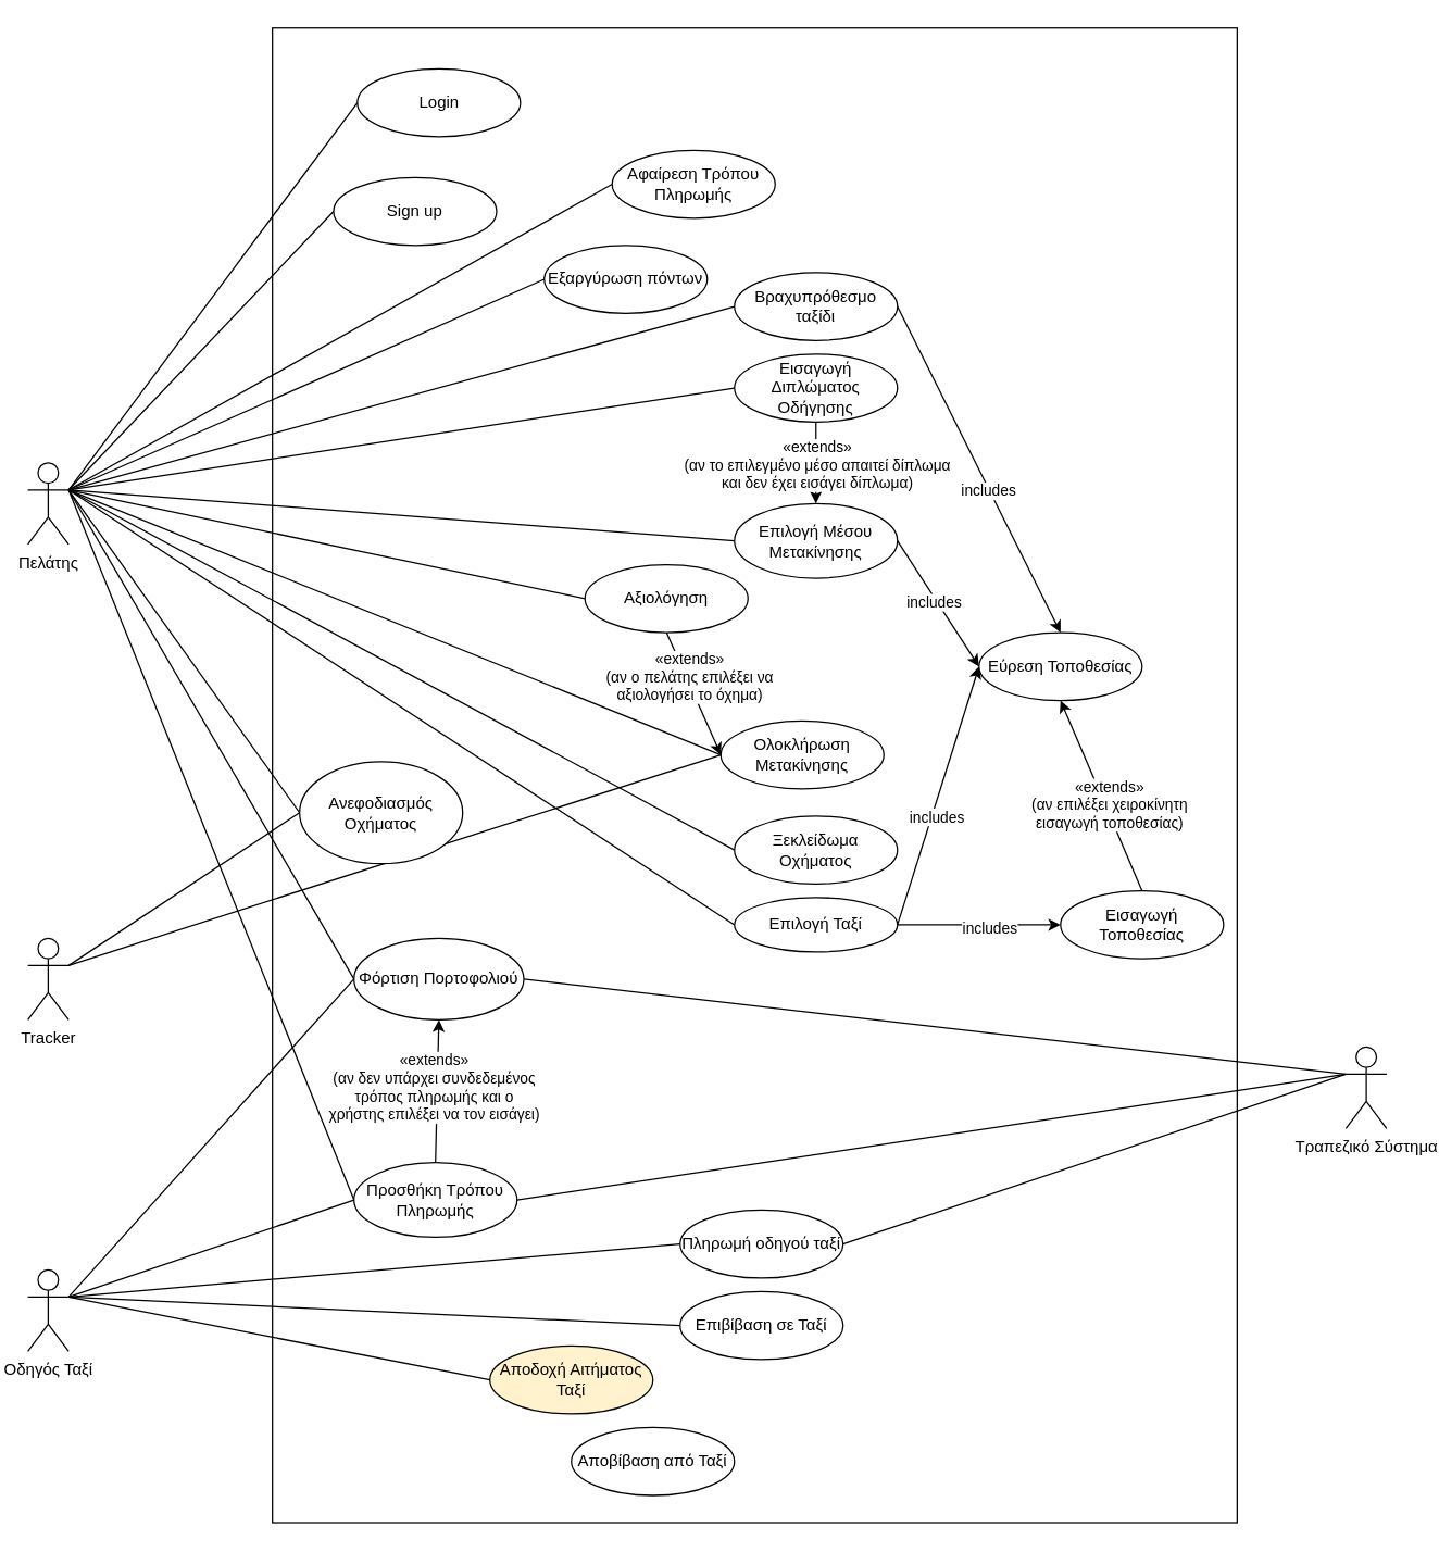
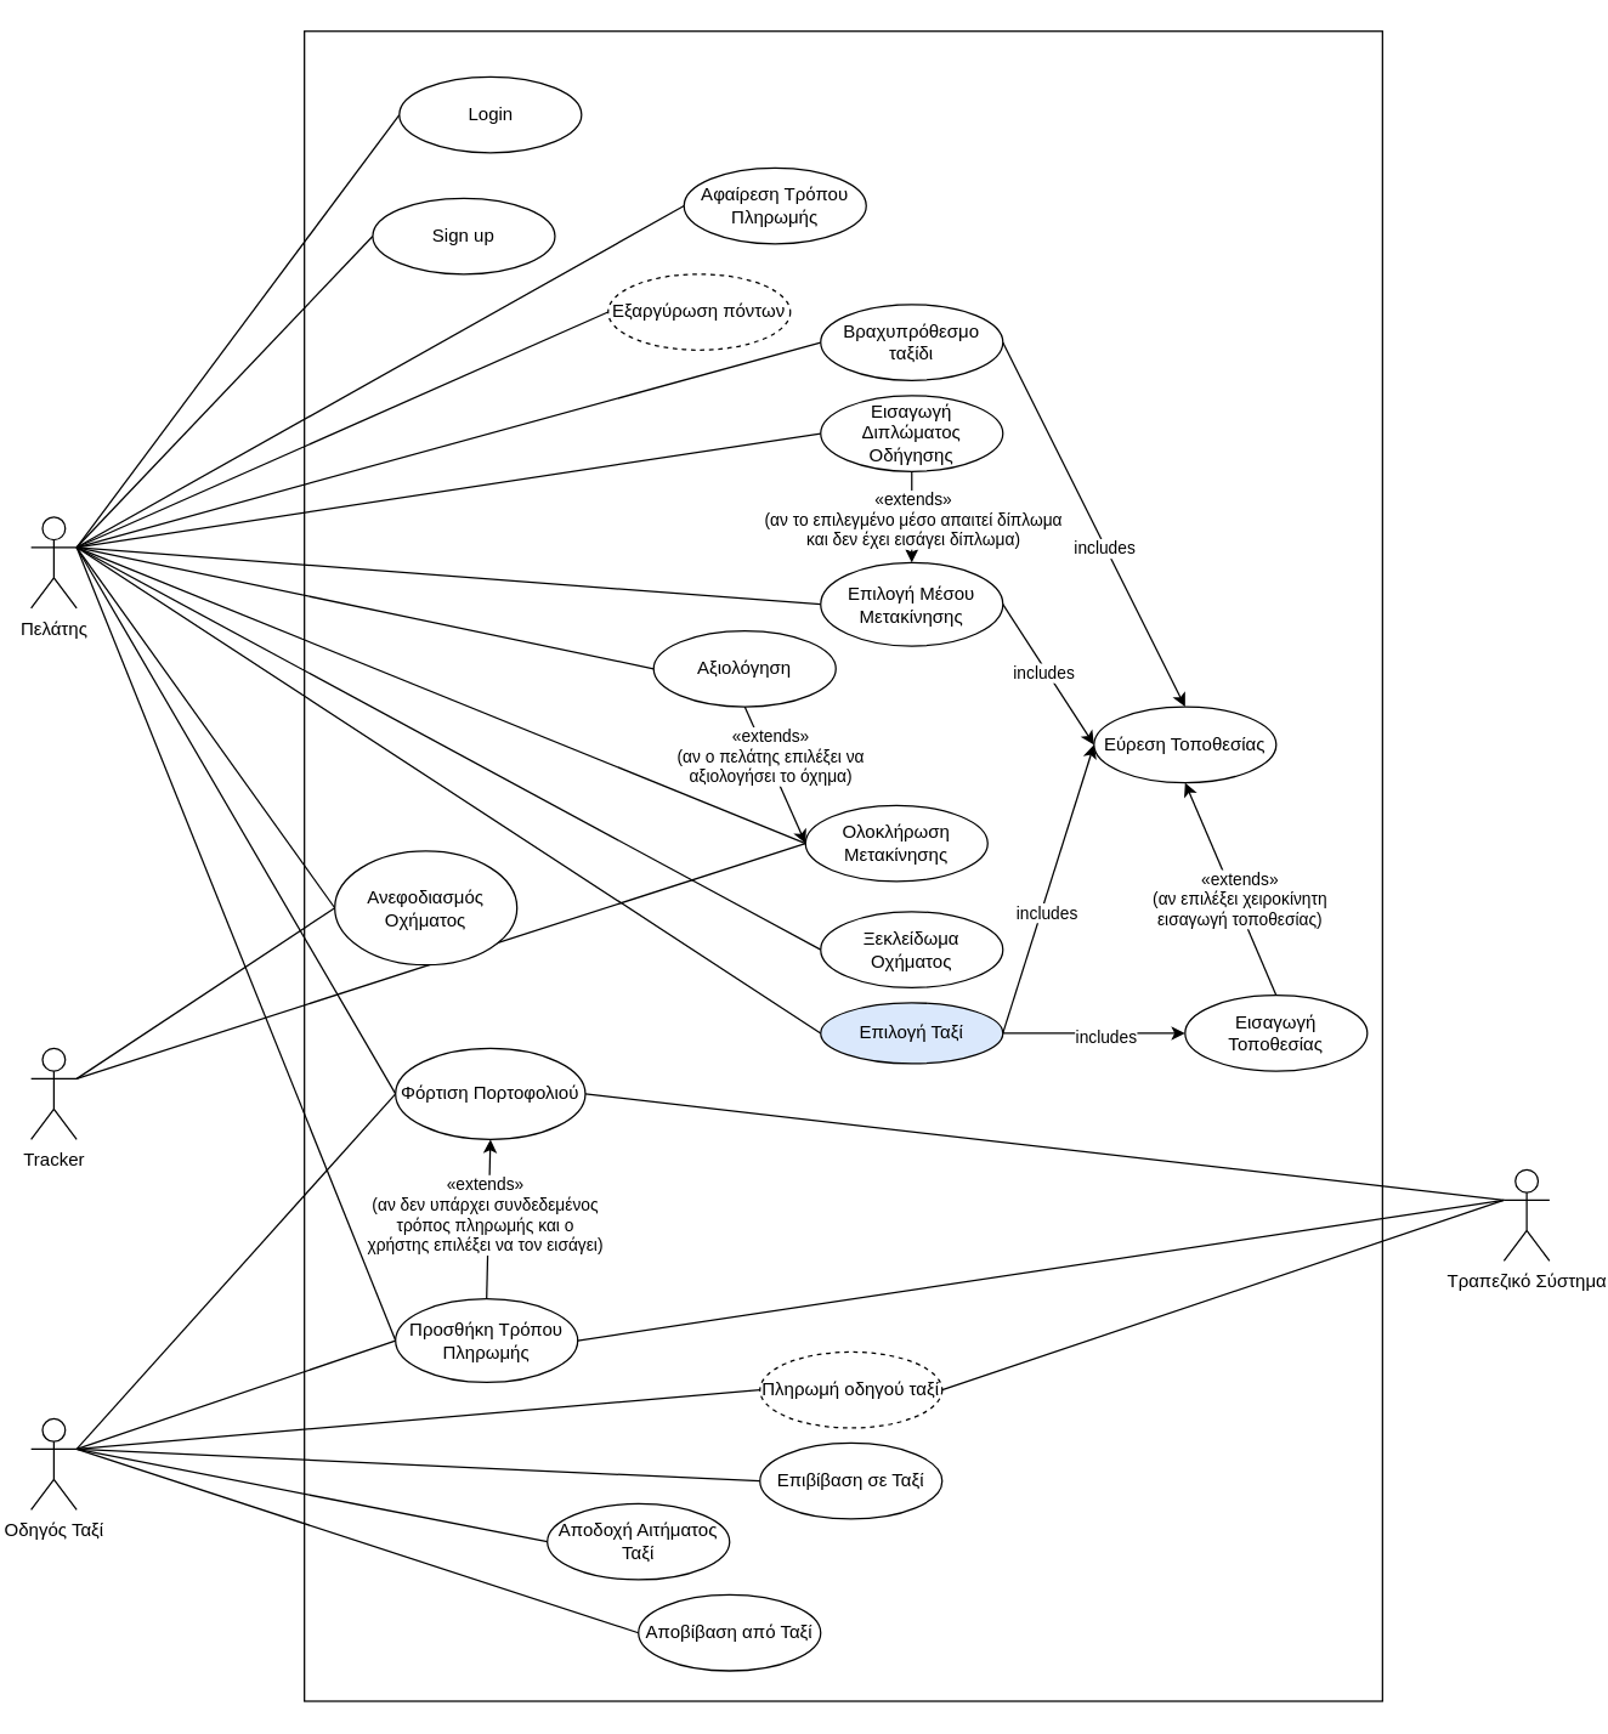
  <mxCell id="0" />
  <mxCell id="1" parent="0" />
  <mxCell id="2" value="" style="rounded=0;whiteSpace=wrap;html=1;gradientColor=default;fillColor=none;" vertex="1" parent="1"><mxGeometry x="200" y="20" width="710" height="1100" as="geometry" /></mxCell>
  <mxCell id="3" style="rounded=0;orthogonalLoop=1;jettySize=auto;html=1;exitX=1;exitY=0.333;exitDx=0;exitDy=0;exitPerimeter=0;entryX=0;entryY=0.5;entryDx=0;entryDy=0;endArrow=none;endFill=0;" parent="1" source="9" target="49" edge="1"><mxGeometry relative="1" as="geometry" /></mxCell>
  <mxCell id="4" style="rounded=0;orthogonalLoop=1;jettySize=auto;html=1;exitX=1;exitY=0.333;exitDx=0;exitDy=0;exitPerimeter=0;entryX=0;entryY=0.5;entryDx=0;entryDy=0;endArrow=none;endFill=0;" parent="1" source="9" target="51" edge="1"><mxGeometry relative="1" as="geometry" /></mxCell>
+ <mxCell id="5" style="rounded=0;orthogonalLoop=1;jettySize=auto;html=1;exitX=1;exitY=0.333;exitDx=0;exitDy=0;exitPerimeter=0;entryX=0;entryY=0.5;entryDx=0;entryDy=0;endArrow=none;endFill=0;" parent="1" source="9" target="50" edge="1"><mxGeometry relative="1" as="geometry" /></mxCell>
  <mxCell id="6" style="rounded=0;orthogonalLoop=1;jettySize=auto;html=1;exitX=1;exitY=0.333;exitDx=0;exitDy=0;exitPerimeter=0;entryX=0;entryY=0.5;entryDx=0;entryDy=0;endArrow=none;endFill=0;" parent="1" source="9" target="43" edge="1"><mxGeometry relative="1" as="geometry" /></mxCell>
  <mxCell id="7" style="rounded=0;orthogonalLoop=1;jettySize=auto;html=1;exitX=1;exitY=0.333;exitDx=0;exitDy=0;exitPerimeter=0;entryX=0;entryY=0.5;entryDx=0;entryDy=0;endArrow=none;endFill=0;" parent="1" source="9" target="36" edge="1"><mxGeometry relative="1" as="geometry" /></mxCell>
  <mxCell id="8" style="rounded=0;orthogonalLoop=1;jettySize=auto;html=1;exitX=1;exitY=0.333;exitDx=0;exitDy=0;exitPerimeter=0;entryX=0;entryY=0.5;entryDx=0;entryDy=0;endArrow=none;endFill=0;" edge="1" parent="1" source="9" target="65"><mxGeometry relative="1" as="geometry" /></mxCell>
  <mxCell id="9" value="Οδηγός Ταξί" style="shape=umlActor;verticalLabelPosition=bottom;verticalAlign=top;html=1;outlineConnect=0;" parent="1" vertex="1"><mxGeometry x="20" y="934" width="30" height="60" as="geometry" /></mxCell>
  <mxCell id="10" style="rounded=0;orthogonalLoop=1;jettySize=auto;html=1;exitX=1;exitY=0.333;exitDx=0;exitDy=0;exitPerimeter=0;entryX=0;entryY=0.5;entryDx=0;entryDy=0;endArrow=none;endFill=0;" parent="1" source="24" target="33" edge="1"><mxGeometry relative="1" as="geometry" /></mxCell>
  <mxCell id="11" style="rounded=0;orthogonalLoop=1;jettySize=auto;html=1;exitX=1;exitY=0.333;exitDx=0;exitDy=0;exitPerimeter=0;entryX=0;entryY=0.5;entryDx=0;entryDy=0;endArrow=none;endFill=0;" parent="1" source="24" target="30" edge="1"><mxGeometry relative="1" as="geometry" /></mxCell>
  <mxCell id="12" style="rounded=0;orthogonalLoop=1;jettySize=auto;html=1;exitX=1;exitY=0.333;exitDx=0;exitDy=0;exitPerimeter=0;entryX=0;entryY=0.5;entryDx=0;entryDy=0;endArrow=none;endFill=0;" parent="1" source="24" target="35" edge="1"><mxGeometry relative="1" as="geometry" /></mxCell>
  <mxCell id="13" style="rounded=0;orthogonalLoop=1;jettySize=auto;html=1;exitX=1;exitY=0.333;exitDx=0;exitDy=0;exitPerimeter=0;entryX=0;entryY=0.5;entryDx=0;entryDy=0;endArrow=none;endFill=0;" parent="1" source="24" target="34" edge="1"><mxGeometry relative="1" as="geometry" /></mxCell>
  <mxCell id="14" style="rounded=0;orthogonalLoop=1;jettySize=auto;html=1;exitX=1;exitY=0.333;exitDx=0;exitDy=0;exitPerimeter=0;entryX=0;entryY=0.5;entryDx=0;entryDy=0;endArrow=none;endFill=0;" parent="1" source="24" target="36" edge="1"><mxGeometry relative="1" as="geometry" /></mxCell>
  <mxCell id="15" style="rounded=0;orthogonalLoop=1;jettySize=auto;html=1;exitX=1;exitY=0.333;exitDx=0;exitDy=0;exitPerimeter=0;entryX=0;entryY=0.5;entryDx=0;entryDy=0;endArrow=none;endFill=0;" parent="1" source="24" target="43" edge="1"><mxGeometry relative="1" as="geometry" /></mxCell>
  <mxCell id="16" style="rounded=0;orthogonalLoop=1;jettySize=auto;html=1;exitX=1;exitY=0.333;exitDx=0;exitDy=0;exitPerimeter=0;entryX=0;entryY=0.5;entryDx=0;entryDy=0;endArrow=none;endFill=0;" parent="1" source="24" target="48" edge="1"><mxGeometry relative="1" as="geometry" /></mxCell>
  <mxCell id="17" style="rounded=0;orthogonalLoop=1;jettySize=auto;html=1;exitX=1;exitY=0.333;exitDx=0;exitDy=0;exitPerimeter=0;entryX=0;entryY=0.5;entryDx=0;entryDy=0;endArrow=none;endFill=0;" parent="1" source="24" target="54" edge="1"><mxGeometry relative="1" as="geometry" /></mxCell>
  <mxCell id="18" style="rounded=0;orthogonalLoop=1;jettySize=auto;html=1;exitX=1;exitY=0.333;exitDx=0;exitDy=0;exitPerimeter=0;entryX=0;entryY=0.5;entryDx=0;entryDy=0;endArrow=none;endFill=0;" parent="1" source="24" target="66" edge="1"><mxGeometry relative="1" as="geometry"><mxPoint x="390" y="235" as="targetPoint" /></mxGeometry></mxCell>
  <mxCell id="19" style="rounded=0;orthogonalLoop=1;jettySize=auto;html=1;exitX=1;exitY=0.333;exitDx=0;exitDy=0;exitPerimeter=0;entryX=0;entryY=0.5;entryDx=0;entryDy=0;endArrow=none;endFill=0;" edge="1" parent="1" source="24" target="62"><mxGeometry relative="1" as="geometry" /></mxCell>
  <mxCell id="20" style="rounded=0;orthogonalLoop=1;jettySize=auto;html=1;exitX=1;exitY=0.333;exitDx=0;exitDy=0;exitPerimeter=0;entryX=0;entryY=0.5;entryDx=0;entryDy=0;endArrow=none;endFill=0;" edge="1" parent="1" source="24" target="67"><mxGeometry relative="1" as="geometry"><mxPoint x="220" y="585" as="targetPoint" /></mxGeometry></mxCell>
  <mxCell id="21" style="rounded=0;orthogonalLoop=1;jettySize=auto;html=1;exitX=1;exitY=0.333;exitDx=0;exitDy=0;exitPerimeter=0;entryX=0;entryY=0.5;entryDx=0;entryDy=0;endArrow=none;endFill=0;" edge="1" parent="1" source="24" target="63"><mxGeometry relative="1" as="geometry" /></mxCell>
  <mxCell id="22" style="rounded=0;orthogonalLoop=1;jettySize=auto;html=1;exitX=1;exitY=0.333;exitDx=0;exitDy=0;exitPerimeter=0;entryX=0;entryY=0.5;entryDx=0;entryDy=0;endArrow=none;endFill=0;" edge="1" parent="1" source="24" target="64"><mxGeometry relative="1" as="geometry" /></mxCell>
  <mxCell id="23" style="rounded=0;orthogonalLoop=1;jettySize=auto;html=1;exitX=1;exitY=0.333;exitDx=0;exitDy=0;exitPerimeter=0;entryX=0;entryY=0.5;entryDx=0;entryDy=0;endArrow=none;endFill=0;" edge="1" parent="1" source="24" target="55"><mxGeometry relative="1" as="geometry" /></mxCell>
  <mxCell id="24" value="Πελάτης" style="shape=umlActor;verticalLabelPosition=bottom;verticalAlign=top;html=1;outlineConnect=0;" parent="1" vertex="1"><mxGeometry x="20" y="340" width="30" height="60" as="geometry" /></mxCell>
  <mxCell id="25" style="rounded=0;orthogonalLoop=1;jettySize=auto;html=1;exitX=1;exitY=0.333;exitDx=0;exitDy=0;exitPerimeter=0;entryX=0;entryY=0.5;entryDx=0;entryDy=0;endArrow=none;endFill=0;" parent="1" source="27" target="35" edge="1"><mxGeometry relative="1" as="geometry" /></mxCell>
  <mxCell id="26" style="rounded=0;orthogonalLoop=1;jettySize=auto;html=1;exitX=1;exitY=0.333;exitDx=0;exitDy=0;exitPerimeter=0;entryX=0;entryY=0.5;entryDx=0;entryDy=0;endArrow=none;endFill=0;" edge="1" parent="1" source="27" target="67"><mxGeometry relative="1" as="geometry" /></mxCell>
  <mxCell id="27" value="Tracker" style="shape=umlActor;verticalLabelPosition=bottom;verticalAlign=top;html=1;outlineConnect=0;" parent="1" vertex="1"><mxGeometry x="20" y="690" width="30" height="60" as="geometry" /></mxCell>
  <mxCell id="28" style="rounded=0;orthogonalLoop=1;jettySize=auto;html=1;exitX=1;exitY=0.5;exitDx=0;exitDy=0;entryX=0;entryY=0.5;entryDx=0;entryDy=0;" parent="1" source="30" target="56" edge="1"><mxGeometry relative="1" as="geometry" /></mxCell>
  <mxCell id="29" value="includes" style="edgeLabel;html=1;align=center;verticalAlign=middle;resizable=0;points=[];" parent="28" vertex="1" connectable="0"><mxGeometry x="-0.049" y="-2" relative="1" as="geometry"><mxPoint as="offset" /></mxGeometry></mxCell>
  <mxCell id="30" value="Επιλογή Μέσου Μετακίνησης" style="ellipse;whiteSpace=wrap;html=1;strokeWidth=1;" parent="1" vertex="1"><mxGeometry x="540" y="370" width="120" height="55" as="geometry" /></mxCell>
  <mxCell id="31" style="rounded=0;orthogonalLoop=1;jettySize=auto;html=1;exitX=0.5;exitY=1;exitDx=0;exitDy=0;entryX=0.5;entryY=0;entryDx=0;entryDy=0;" parent="1" source="33" target="30" edge="1"><mxGeometry relative="1" as="geometry" /></mxCell>
  <mxCell id="32" value="«extends»&lt;div&gt;(αν το επιλεγμένο μέσο απαιτεί δίπλωμα&lt;/div&gt;&lt;div&gt;και δεν έχει εισάγει δίπλωμα)&lt;/div&gt;" style="edgeLabel;html=1;align=center;verticalAlign=middle;resizable=0;points=[];" parent="31" vertex="1" connectable="0"><mxGeometry x="-0.294" y="2" relative="1" as="geometry"><mxPoint x="-2" y="10" as="offset" /></mxGeometry></mxCell>
  <mxCell id="33" value="Εισαγωγή Διπλώματος Οδήγησης" style="ellipse;whiteSpace=wrap;html=1;strokeWidth=1;" parent="1" vertex="1"><mxGeometry x="540" y="260" width="120" height="50" as="geometry" /></mxCell>
  <mxCell id="34" value="Ξεκλείδωμα Οχήματος" style="ellipse;whiteSpace=wrap;html=1;strokeWidth=1;" parent="1" vertex="1"><mxGeometry x="540" y="600" width="120" height="50" as="geometry" /></mxCell>
  <mxCell id="35" value="Ολοκλήρωση Μετακίνησης" style="ellipse;whiteSpace=wrap;html=1;perimeterSpacing=0;strokeWidth=1;" parent="1" vertex="1"><mxGeometry x="530" y="530" width="120" height="50" as="geometry" /></mxCell>
  <mxCell id="36" value="Προσθήκη Τρόπου Πληρωμής" style="ellipse;whiteSpace=wrap;html=1;strokeWidth=1;" parent="1" vertex="1"><mxGeometry y="855" width="120" height="55" as="geometry" x="260" /></mxCell>
  <mxCell id="37" style="rounded=0;orthogonalLoop=1;jettySize=auto;html=1;entryX=1;entryY=0.5;entryDx=0;entryDy=0;endArrow=none;endFill=0;exitX=0;exitY=0.333;exitDx=0;exitDy=0;exitPerimeter=0;" parent="1" source="40" target="36" edge="1"><mxGeometry relative="1" as="geometry"><mxPoint x="970" y="890" as="sourcePoint" /></mxGeometry></mxCell>
  <mxCell id="38" style="rounded=0;orthogonalLoop=1;jettySize=auto;html=1;exitX=0;exitY=0.333;exitDx=0;exitDy=0;exitPerimeter=0;entryX=1;entryY=0.5;entryDx=0;entryDy=0;startArrow=none;startFill=0;endArrow=none;endFill=0;" parent="1" source="40" target="43" edge="1"><mxGeometry relative="1" as="geometry" /></mxCell>
  <mxCell id="39" style="rounded=0;orthogonalLoop=1;jettySize=auto;html=1;exitX=0;exitY=0.333;exitDx=0;exitDy=0;exitPerimeter=0;entryX=1;entryY=0.5;entryDx=0;entryDy=0;endArrow=none;endFill=0;" edge="1" parent="1" source="40" target="65"><mxGeometry relative="1" as="geometry" /></mxCell>
  <mxCell id="40" value="Τραπεζικό Σύστημα" style="shape=umlActor;verticalLabelPosition=bottom;verticalAlign=top;html=1;outlineConnect=0;" parent="1" vertex="1"><mxGeometry x="990" y="770" width="30" height="60" as="geometry" /></mxCell>
  <mxCell id="41" style="rounded=0;orthogonalLoop=1;jettySize=auto;html=1;exitX=0.5;exitY=0;exitDx=0;exitDy=0;entryX=0.5;entryY=1;entryDx=0;entryDy=0;" parent="1" source="36" target="43" edge="1"><mxGeometry relative="1" as="geometry"><mxPoint x="420" y="270" as="targetPoint" /></mxGeometry></mxCell>
  <mxCell id="42" value="«extends»&lt;div&gt;(αν δεν υπάρχει συνδεδεμένος&lt;/div&gt;&lt;div&gt;τρόπος πληρωμής και ο&lt;/div&gt;&lt;div&gt;χρήστης επιλέξει να τον εισάγει)&lt;/div&gt;" style="edgeLabel;html=1;align=center;verticalAlign=middle;resizable=0;points=[];" parent="41" vertex="1" connectable="0"><mxGeometry x="0.053" y="3" relative="1" as="geometry"><mxPoint as="offset" /></mxGeometry></mxCell>
  <mxCell id="43" value="Φόρτιση Πορτοφολιού" style="ellipse;whiteSpace=wrap;html=1;strokeWidth=1;" parent="1" vertex="1"><mxGeometry y="690" width="125" height="60" as="geometry" x="260" /></mxCell>
  <mxCell id="44" style="rounded=0;orthogonalLoop=1;jettySize=auto;html=1;exitX=1;exitY=0.5;exitDx=0;exitDy=0;entryX=0;entryY=0.5;entryDx=0;entryDy=0;" parent="1" source="48" target="59" edge="1"><mxGeometry relative="1" as="geometry" /></mxCell>
  <mxCell id="45" value="includes" style="edgeLabel;html=1;align=center;verticalAlign=middle;resizable=0;points=[];" parent="44" vertex="1" connectable="0"><mxGeometry x="0.112" y="-2" relative="1" as="geometry"><mxPoint as="offset" /></mxGeometry></mxCell>
  <mxCell id="46" style="rounded=0;orthogonalLoop=1;jettySize=auto;html=1;exitX=1;exitY=0.5;exitDx=0;exitDy=0;entryX=0;entryY=0.5;entryDx=0;entryDy=0;" parent="1" source="48" target="56" edge="1"><mxGeometry relative="1" as="geometry" /></mxCell>
  <mxCell id="47" value="includes" style="edgeLabel;html=1;align=center;verticalAlign=middle;resizable=0;points=[];" parent="46" vertex="1" connectable="0"><mxGeometry x="-0.156" y="-3" relative="1" as="geometry"><mxPoint as="offset" /></mxGeometry></mxCell>
- <mxCell id="48" value="Επιλογή Ταξί" style="ellipse;whiteSpace=wrap;html=1;strokeWidth=1;" parent="1" vertex="1"><mxGeometry x="540" y="660" width="120" height="40" as="geometry" /></mxCell>
- <mxCell id="49" value="Αποδοχή Αιτήματος Ταξί" style="ellipse;whiteSpace=wrap;html=1;strokeWidth=1;fillColor=#fff2cc;" parent="1" vertex="1"><mxGeometry x="360" y="990" width="120" height="50" as="geometry" /></mxCell>
+ <mxCell id="48" value="Επιλογή Ταξί" style="ellipse;whiteSpace=wrap;html=1;strokeWidth=1;fillColor=#dae8fc;" parent="1" vertex="1"><mxGeometry x="540" y="660" width="120" height="40" as="geometry" /></mxCell>
+ <mxCell id="49" value="Αποδοχή Αιτήματος Ταξί" style="ellipse;whiteSpace=wrap;html=1;strokeWidth=1;" parent="1" vertex="1"><mxGeometry x="360" y="990" width="120" height="50" as="geometry" /></mxCell>
  <mxCell id="50" value="Αποβίβαση από Ταξί" style="ellipse;whiteSpace=wrap;html=1;strokeWidth=1;" parent="1" vertex="1"><mxGeometry x="420" y="1050" width="120" height="50" as="geometry" /></mxCell>
  <mxCell id="51" value="Επιβίβαση σε Ταξί" style="ellipse;whiteSpace=wrap;html=1;strokeWidth=1;" parent="1" vertex="1"><mxGeometry x="500" y="950" width="120" height="50" as="geometry" /></mxCell>
  <mxCell id="52" style="rounded=0;orthogonalLoop=1;jettySize=auto;html=1;exitX=1;exitY=0.5;exitDx=0;exitDy=0;entryX=0.5;entryY=0;entryDx=0;entryDy=0;" parent="1" source="54" target="56" edge="1"><mxGeometry relative="1" as="geometry" /></mxCell>
  <mxCell id="53" value="includes" style="edgeLabel;html=1;align=center;verticalAlign=middle;resizable=0;points=[];" parent="52" vertex="1" connectable="0"><mxGeometry x="0.123" y="-1" relative="1" as="geometry"><mxPoint as="offset" /></mxGeometry></mxCell>
  <mxCell id="54" value="Βραχυπρόθεσμο ταξίδι" style="ellipse;whiteSpace=wrap;html=1;strokeWidth=1;" parent="1" vertex="1"><mxGeometry x="540" y="200" width="120" height="50" as="geometry" /></mxCell>
  <mxCell id="55" value="Αφαίρεση Τρόπου Πληρωμής" style="ellipse;whiteSpace=wrap;html=1;" parent="1" vertex="1"><mxGeometry x="450" y="110" width="120" height="50" as="geometry" /></mxCell>
  <mxCell id="56" value="Εύρεση Τοποθεσίας" style="ellipse;whiteSpace=wrap;html=1;strokeWidth=1;" parent="1" vertex="1"><mxGeometry x="720" y="465" width="120" height="50" as="geometry" /></mxCell>
  <mxCell id="57" style="rounded=0;orthogonalLoop=1;jettySize=auto;html=1;exitX=0.5;exitY=0;exitDx=0;exitDy=0;entryX=0.5;entryY=1;entryDx=0;entryDy=0;" parent="1" source="59" target="56" edge="1"><mxGeometry relative="1" as="geometry"><mxPoint x="840" y="530" as="targetPoint" /></mxGeometry></mxCell>
  <mxCell id="58" value="«extends»&lt;div&gt;(αν επιλέξει χειροκίνητη&lt;/div&gt;&lt;div&gt;εισαγωγή τοποθεσίας)&lt;/div&gt;" style="edgeLabel;html=1;align=center;verticalAlign=middle;resizable=0;points=[];" parent="57" vertex="1" connectable="0"><mxGeometry x="-0.1" y="-3" relative="1" as="geometry"><mxPoint y="1" as="offset" /></mxGeometry></mxCell>
  <mxCell id="59" value="Εισαγωγή Τοποθεσίας" style="ellipse;whiteSpace=wrap;html=1;strokeWidth=1;" parent="1" vertex="1"><mxGeometry x="780" y="655" width="120" height="50" as="geometry" /></mxCell>
  <mxCell id="60" style="rounded=0;orthogonalLoop=1;jettySize=auto;html=1;exitX=0.5;exitY=1;exitDx=0;exitDy=0;entryX=0;entryY=0.5;entryDx=0;entryDy=0;" edge="1" parent="1" source="62" target="35"><mxGeometry relative="1" as="geometry" /></mxCell>
  <mxCell id="61" value="«extends»&lt;div&gt;(αν ο πελάτης επιλέξει να&lt;/div&gt;&lt;div&gt;αξιολογήσει το όχημα)&lt;/div&gt;" style="edgeLabel;html=1;align=center;verticalAlign=middle;resizable=0;points=[];" vertex="1" connectable="0" parent="60"><mxGeometry x="-0.276" y="2" relative="1" as="geometry"><mxPoint as="offset" /></mxGeometry></mxCell>
  <mxCell id="62" value="Αξιολόγηση" style="ellipse;whiteSpace=wrap;html=1;strokeWidth=1;" parent="1" vertex="1"><mxGeometry x="430" y="415" width="120" height="50" as="geometry" /></mxCell>
  <mxCell id="63" value="Login" style="ellipse;whiteSpace=wrap;html=1;" parent="1" vertex="1"><mxGeometry x="262.5" y="50" width="120" height="50" as="geometry" /></mxCell>
  <mxCell id="64" value="Sign up" style="ellipse;whiteSpace=wrap;html=1;" parent="1" vertex="1"><mxGeometry x="245" y="130" width="120" height="50" as="geometry" /></mxCell>
- <mxCell id="65" value="Πληρωμή οδηγού ταξί" style="ellipse;whiteSpace=wrap;html=1;" vertex="1" parent="1"><mxGeometry x="500" y="890" width="120" height="50" as="geometry" /></mxCell>
- <mxCell id="66" value="Εξαργύρωση πόντων" style="ellipse;whiteSpace=wrap;html=1;" vertex="1" parent="1"><mxGeometry x="400" y="180" width="120" height="50" as="geometry" /></mxCell>
+ <mxCell id="65" value="Πληρωμή οδηγού ταξί" style="ellipse;whiteSpace=wrap;html=1;dashed=1;" vertex="1" parent="1"><mxGeometry x="500" y="890" width="120" height="50" as="geometry" /></mxCell>
+ <mxCell id="66" value="Εξαργύρωση πόντων" style="ellipse;whiteSpace=wrap;html=1;dashed=1;" vertex="1" parent="1"><mxGeometry x="400" y="180" width="120" height="50" as="geometry" /></mxCell>
  <mxCell id="67" value="Ανεφοδιασμός Οχήματος" style="ellipse;whiteSpace=wrap;html=1;strokeWidth=1;" vertex="1" parent="1"><mxGeometry x="220" y="560" width="120" height="75" as="geometry" /></mxCell>
